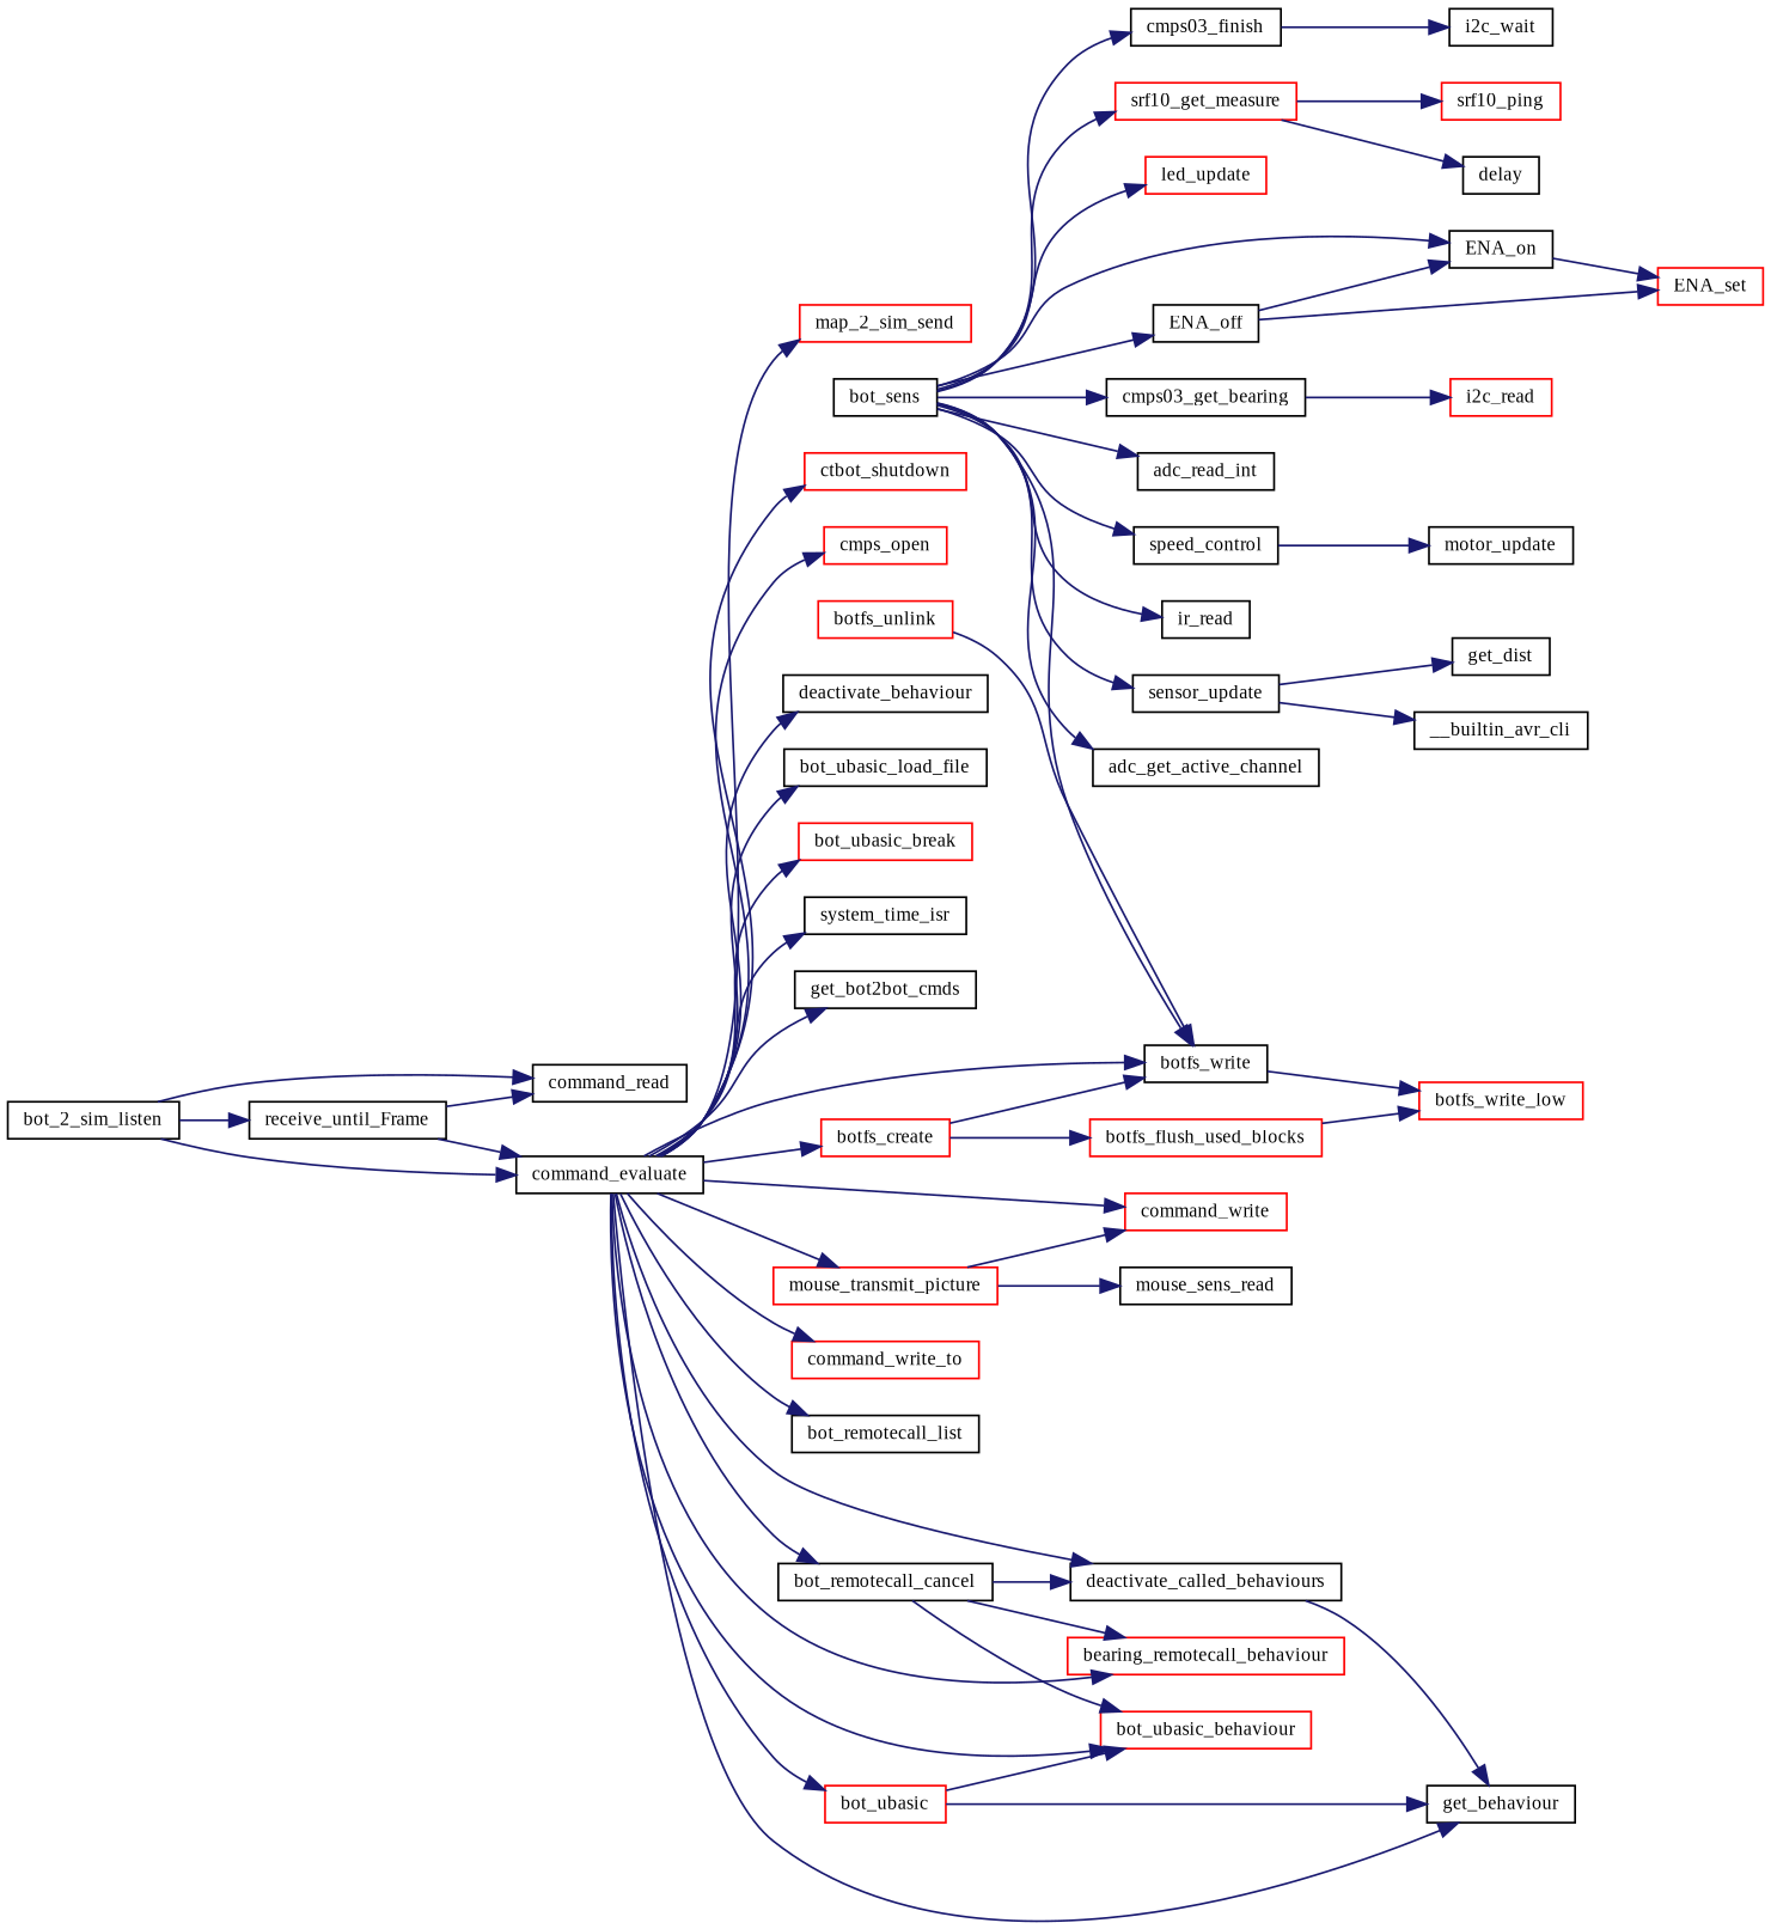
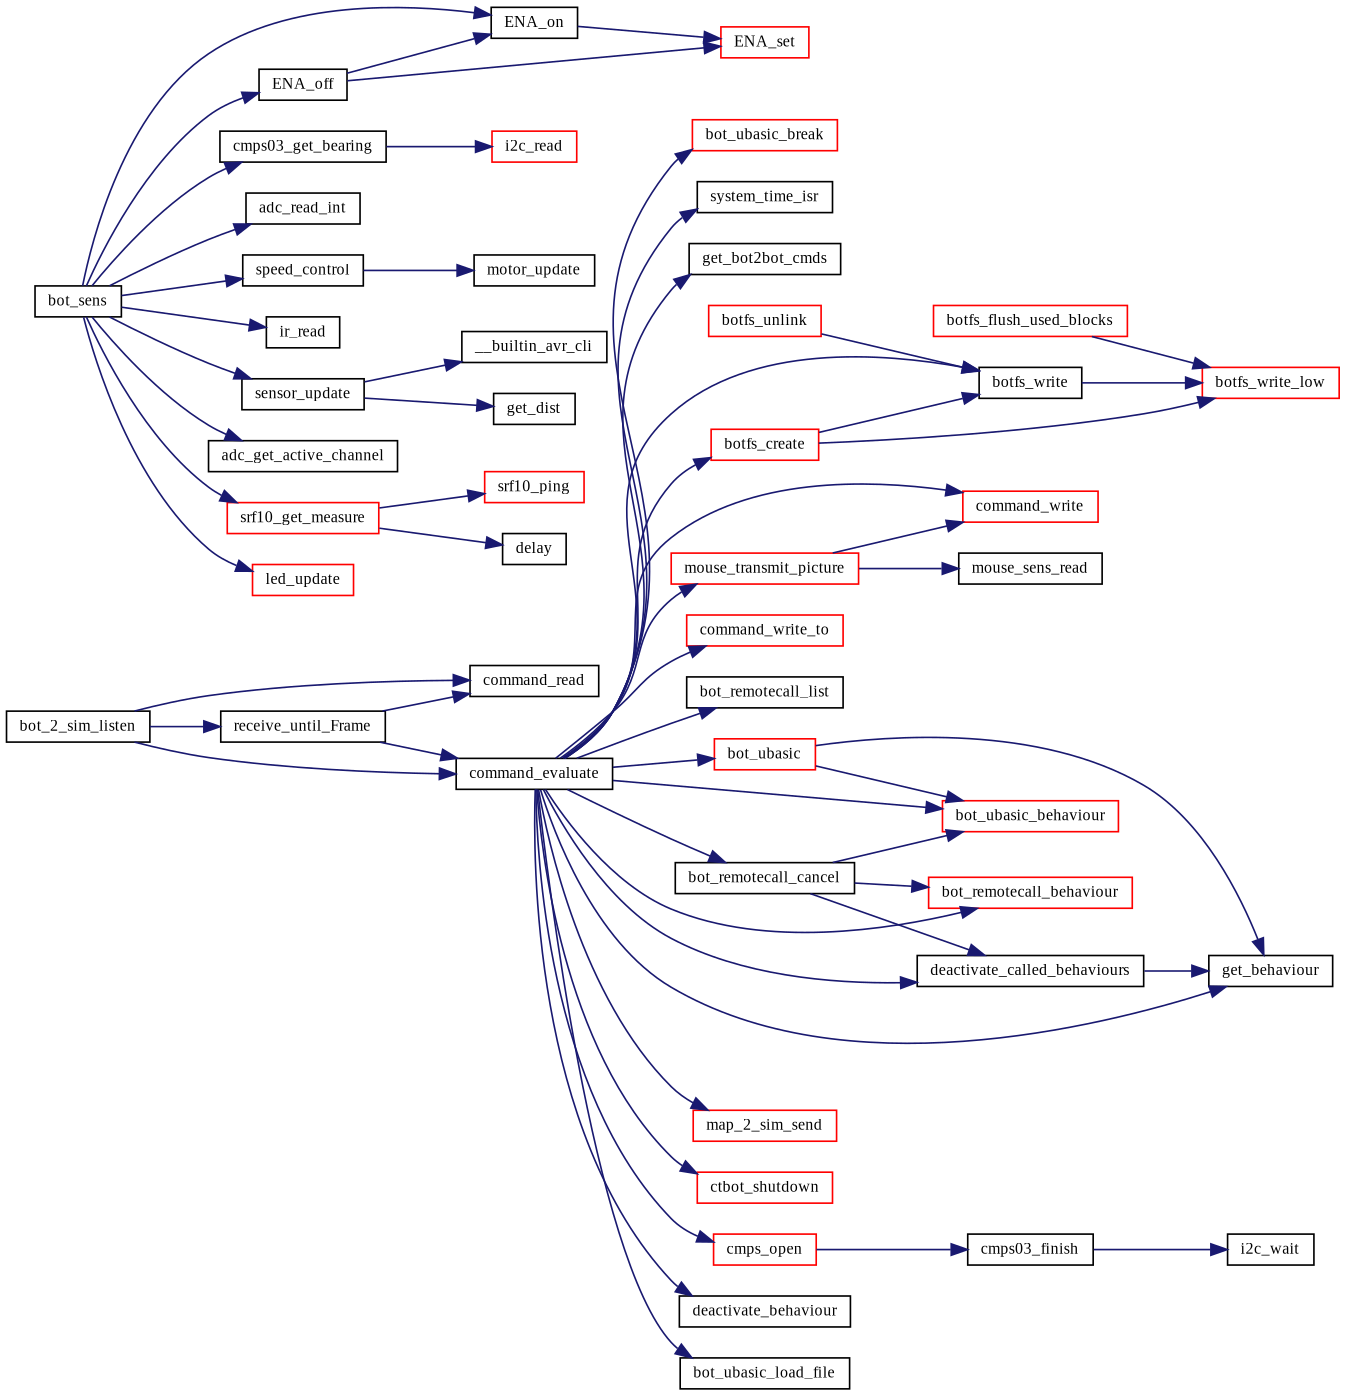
  digraph {
    fontname="Liberation Serif"
    rankdir=LR
    node [color=black fillcolor=white fontname="Liberation Serif" fontsize=10 shape=record style=filled]
    edge [color=midnightblue fontname="Liberation Serif" fontsize=10 labelfontname=Helvetica labelfontsize=10 style=solid]
    n1 [height=0.2 label=bot_2_sim_listen width=0.4]
    n2 [height=0.2 label=command_read width=0.4]
    n3 [height=0.2 label=command_evaluate width=0.4]
    n4 [height=0.2 label=receive_until_Frame width=0.4]
    n5 [height=0.2 label=bot_sens width=0.4]
    n6 [height=0.2 label=botfs_write width=0.4]
    n7 [height=0.2 label=ENA_on width=0.4]
    n8 [height=0.2 label=cmps03_get_bearing width=0.4]
    n9 [height=0.2 label=adc_read_int width=0.4]
    n10 [height=0.2 label=speed_control width=0.4]
    n11 [height=0.2 label=ir_read width=0.4]
    n12 [height=0.2 label=sensor_update width=0.4]
    n13 [height=0.2 label=adc_get_active_channel width=0.4]
    n14 [height=0.2 label=cmps03_finish width=0.4]
    n15 [color=red height=0.2 label=srf10_get_measure width=0.4]
    n16 [height=0.2 label=ENA_off width=0.4]
    n17 [color=red height=0.2 label=led_update width=0.4]
    n18 [color=red height=0.2 label=command_write width=0.4]
    n19 [color=red height=0.2 label=command_write_to width=0.4]
    n20 [color=red height=0.2 label=mouse_transmit_picture width=0.4]
    n21 [height=0.2 label=bot_remotecall_list width=0.4]
    n22 [height=0.2 label=bot_remotecall_cancel width=0.4]
    n23 [height=0.2 label=get_behaviour width=0.4]
-   n24 [color=red height=0.2 label=bearing_remotecall_behaviour width=0.4]
+   n24 [color=red height=0.2 label=bot_remotecall_behaviour width=0.4]
    n25 [height=0.2 label=deactivate_called_behaviours width=0.4]
    n26 [color=red height=0.2 label=map_2_sim_send width=0.4]
    n27 [color=red height=0.2 label=ctbot_shutdown width=0.4]
    n28 [color=red height=0.2 label=botfs_create width=0.4]
    n29 [color=red height=0.2 label=cmps_open width=0.4]
    n30 [color=red height=0.2 label=bot_ubasic_behaviour width=0.4]
    n31 [height=0.2 label=deactivate_behaviour width=0.4]
    n32 [height=0.2 label=bot_ubasic_load_file width=0.4]
    n33 [color=red height=0.2 label=bot_ubasic width=0.4]
    n34 [color=red height=0.2 label=bot_ubasic_break width=0.4]
    n35 [height=0.2 label=system_time_isr width=0.4]
    n36 [height=0.2 label=get_bot2bot_cmds width=0.4]
    n37 [height=0.2 label=mouse_sens_read width=0.4]
    n38 [color=red height=0.2 label=botfs_unlink width=0.4]
    n39 [color=red height=0.2 label=botfs_write_low width=0.4]
    n40 [color=red height=0.2 label=botfs_flush_used_blocks width=0.4]
    n41 [color=red height=0.2 label=ENA_set width=0.4]
    n42 [color=red height=0.2 label=i2c_read width=0.4]
    n43 [height=0.2 label=motor_update width=0.4]
    n44 [height=0.2 label=__builtin_avr_cli width=0.4]
    n45 [height=0.2 label=get_dist width=0.4]
    n46 [height=0.2 label=i2c_wait width=0.4]
    n47 [color=red height=0.2 label=srf10_ping width=0.4]
    n48 [height=0.2 label=delay width=0.4]
    n1 -> n2
    n1 -> n3
    n1 -> n4
    n3 -> n6
    n3 -> n18
    n3 -> n19
    n3 -> n20
    n3 -> n21
    n3 -> n22
    n3 -> n23
    n3 -> n24
    n3 -> n25
    n3 -> n26
    n3 -> n27
    n3 -> n28
    n3 -> n29
    n3 -> n30
    n3 -> n31
    n3 -> n32
    n3 -> n33
    n3 -> n34
    n3 -> n35
    n3 -> n36
    n4 -> n2
    n4 -> n3
-   n5 -> n6
    n5 -> n7
    n5 -> n8
    n5 -> n9
    n5 -> n10
    n5 -> n11
    n5 -> n12
    n5 -> n13
-   n5 -> n14
+   n29 -> n14
    n5 -> n15
    n5 -> n16
    n5 -> n17
    n6 -> n39
    n7 -> n41
    n8 -> n42
    n10 -> n43
    n12 -> n44
    n12 -> n45
    n14 -> n46
    n15 -> n47
    n15 -> n48
    n16 -> n7
    n16 -> n41
    n20 -> n18
    n20 -> n37
    n22 -> n24
    n22 -> n25
    n22 -> n30
    n25 -> n23
    n28 -> n6
-   n28 -> n40
+   n28 -> n39
    n33 -> n23
    n33 -> n30
    n38 -> n6
    n40 -> n39
  }
